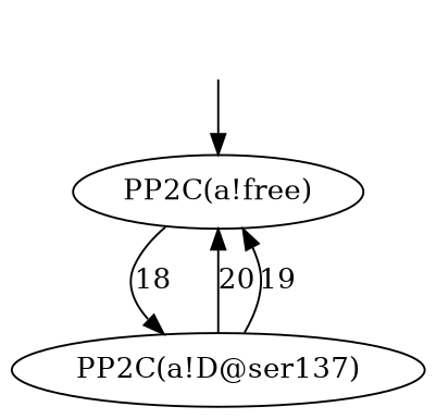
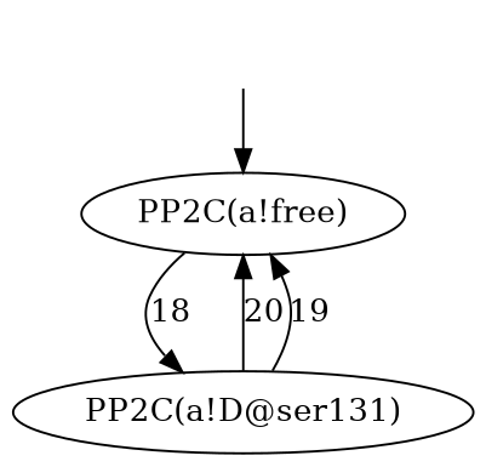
  digraph {
    Init_78 [height="0px" style=invis width="0px"]
    n2 [label="PP2C(a!free)"]
-   n3 [label="PP2C(a!D@ser137)"]
+   n3 [label="PP2C(a!D@ser131)"]
    Init_78 -> n2
    n2 -> n3 [label=18]
    n3 -> n2 [label=20]
    n3 -> n2 [label=19]
  }
